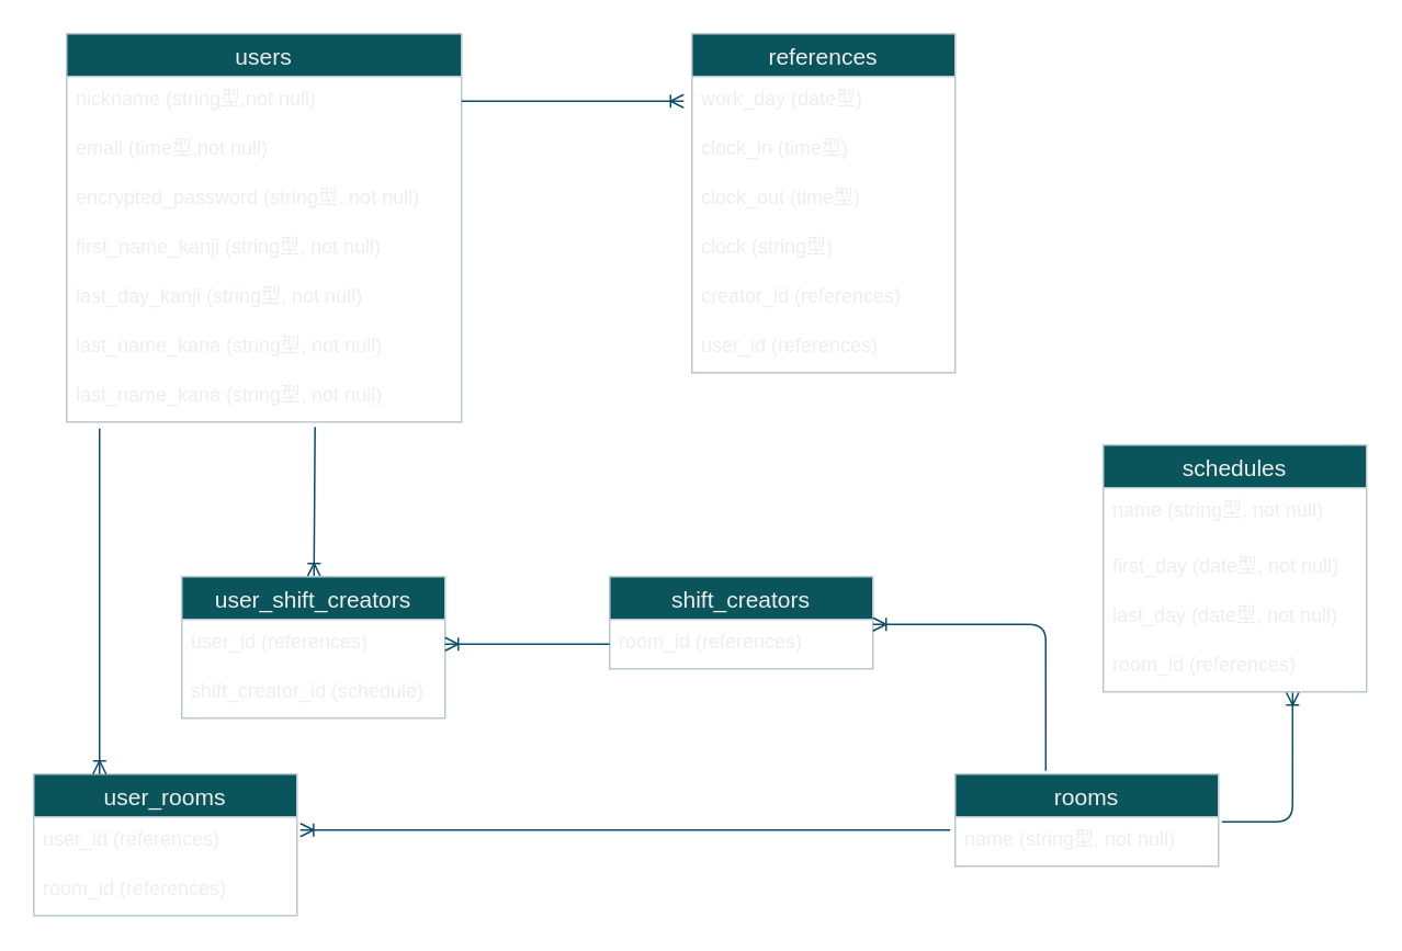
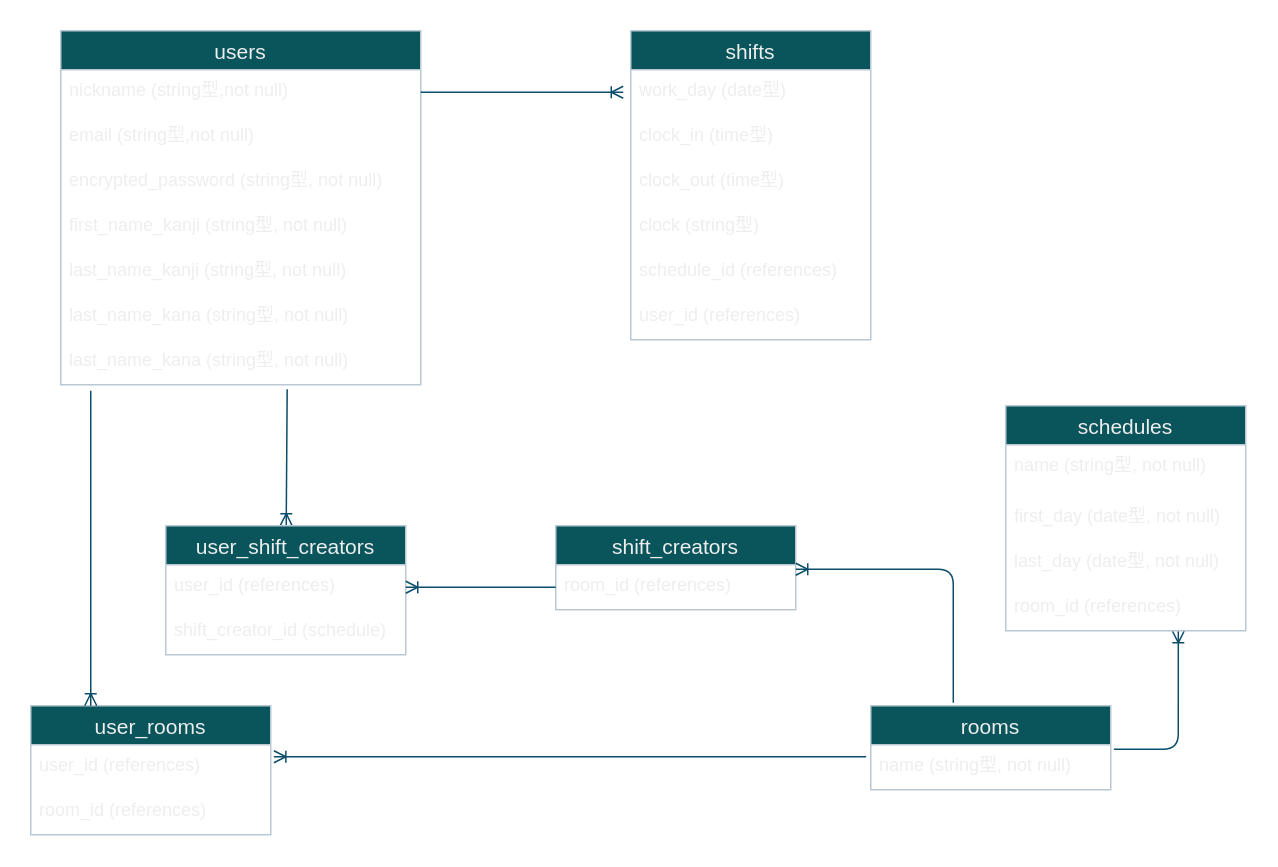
  <mxCell id="0" />
  <mxCell id="1" parent="0" />
  <mxCell id="2" value="users" style="swimlane;fontStyle=0;childLayout=stackLayout;horizontal=1;startSize=26;horizontalStack=0;resizeParent=1;resizeParentMax=0;resizeLast=0;collapsible=1;marginBottom=0;align=center;fontSize=14;fillColor=#09555B;strokeColor=#BAC8D3;fontColor=#EEEEEE;" parent="1" vertex="1"><mxGeometry x="40" y="20" width="240" height="236" as="geometry" /></mxCell>
  <mxCell id="3" value="nickname (string型,not null)" style="text;strokeColor=none;fillColor=none;spacingLeft=4;spacingRight=4;overflow=hidden;rotatable=0;points=[[0,0.5],[1,0.5]];portConstraint=eastwest;fontSize=12;fontColor=#EEEEEE;" parent="2" vertex="1"><mxGeometry y="26" width="240" height="30" as="geometry" /></mxCell>
- <mxCell id="4" value="email (time型,not null)" style="text;strokeColor=none;fillColor=none;spacingLeft=4;spacingRight=4;overflow=hidden;rotatable=0;points=[[0,0.5],[1,0.5]];portConstraint=eastwest;fontSize=12;fontColor=#EEEEEE;" parent="2" vertex="1"><mxGeometry y="56" width="240" height="30" as="geometry" /></mxCell>
+ <mxCell id="4" value="email (string型,not null)" style="text;strokeColor=none;fillColor=none;spacingLeft=4;spacingRight=4;overflow=hidden;rotatable=0;points=[[0,0.5],[1,0.5]];portConstraint=eastwest;fontSize=12;fontColor=#EEEEEE;" parent="2" vertex="1"><mxGeometry y="56" width="240" height="30" as="geometry" /></mxCell>
  <mxCell id="5" value="encrypted_password (string型, not null)" style="text;strokeColor=none;fillColor=none;spacingLeft=4;spacingRight=4;overflow=hidden;rotatable=0;points=[[0,0.5],[1,0.5]];portConstraint=eastwest;fontSize=12;fontColor=#EEEEEE;" parent="2" vertex="1"><mxGeometry y="86" width="240" height="30" as="geometry" /></mxCell>
  <mxCell id="6" value="first_name_kanji (string型, not null)" style="text;strokeColor=none;fillColor=none;spacingLeft=4;spacingRight=4;overflow=hidden;rotatable=0;points=[[0,0.5],[1,0.5]];portConstraint=eastwest;fontSize=12;fontColor=#EEEEEE;" parent="2" vertex="1"><mxGeometry y="116" width="240" height="30" as="geometry" /></mxCell>
- <mxCell id="7" value="last_day_kanji (string型, not null)" style="text;strokeColor=none;fillColor=none;spacingLeft=4;spacingRight=4;overflow=hidden;rotatable=0;points=[[0,0.5],[1,0.5]];portConstraint=eastwest;fontSize=12;fontColor=#EEEEEE;" parent="2" vertex="1"><mxGeometry y="146" width="240" height="30" as="geometry" /></mxCell>
+ <mxCell id="7" value="last_name_kanji (string型, not null)" style="text;strokeColor=none;fillColor=none;spacingLeft=4;spacingRight=4;overflow=hidden;rotatable=0;points=[[0,0.5],[1,0.5]];portConstraint=eastwest;fontSize=12;fontColor=#EEEEEE;" parent="2" vertex="1"><mxGeometry y="146" width="240" height="30" as="geometry" /></mxCell>
  <mxCell id="8" value="last_name_kana (string型, not null)" style="text;strokeColor=none;fillColor=none;spacingLeft=4;spacingRight=4;overflow=hidden;rotatable=0;points=[[0,0.5],[1,0.5]];portConstraint=eastwest;fontSize=12;fontColor=#EEEEEE;" parent="2" vertex="1"><mxGeometry y="176" width="240" height="30" as="geometry" /></mxCell>
  <mxCell id="9" value="last_name_kana (string型, not null)" style="text;strokeColor=none;fillColor=none;spacingLeft=4;spacingRight=4;overflow=hidden;rotatable=0;points=[[0,0.5],[1,0.5]];portConstraint=eastwest;fontSize=12;fontColor=#EEEEEE;" parent="2" vertex="1"><mxGeometry y="206" width="240" height="30" as="geometry" /></mxCell>
  <mxCell id="10" value="rooms" style="swimlane;fontStyle=0;childLayout=stackLayout;horizontal=1;startSize=26;horizontalStack=0;resizeParent=1;resizeParentMax=0;resizeLast=0;collapsible=1;marginBottom=0;align=center;fontSize=14;fillColor=#09555B;strokeColor=#BAC8D3;fontColor=#EEEEEE;" parent="1" vertex="1"><mxGeometry x="580" y="470" width="160" height="56" as="geometry" /></mxCell>
  <mxCell id="11" value="name (string型, not null)" style="text;strokeColor=none;fillColor=none;spacingLeft=4;spacingRight=4;overflow=hidden;rotatable=0;points=[[0,0.5],[1,0.5]];portConstraint=eastwest;fontSize=12;fontColor=#EEEEEE;" parent="10" vertex="1"><mxGeometry y="26" width="160" height="30" as="geometry" /></mxCell>
  <mxCell id="12" value="user_rooms" style="swimlane;fontStyle=0;childLayout=stackLayout;horizontal=1;startSize=26;horizontalStack=0;resizeParent=1;resizeParentMax=0;resizeLast=0;collapsible=1;marginBottom=0;align=center;fontSize=14;fillColor=#09555B;strokeColor=#BAC8D3;fontColor=#EEEEEE;" parent="1" vertex="1"><mxGeometry y="470" width="160" height="86" as="geometry" x="20" /></mxCell>
  <mxCell id="13" value="user_id (references)" style="text;strokeColor=none;fillColor=none;spacingLeft=4;spacingRight=4;overflow=hidden;rotatable=0;points=[[0,0.5],[1,0.5]];portConstraint=eastwest;fontSize=12;fontColor=#EEEEEE;" parent="12" vertex="1"><mxGeometry y="26" width="160" height="30" as="geometry" /></mxCell>
  <mxCell id="14" value="room_id (references)" style="text;strokeColor=none;fillColor=none;spacingLeft=4;spacingRight=4;overflow=hidden;rotatable=0;points=[[0,0.5],[1,0.5]];portConstraint=eastwest;fontSize=12;fontColor=#EEEEEE;" parent="12" vertex="1"><mxGeometry y="56" width="160" height="30" as="geometry" /></mxCell>
  <mxCell id="15" value="" style="fontSize=12;html=1;endArrow=ERoneToMany;entryX=1.013;entryY=0.267;entryDx=0;entryDy=0;entryPerimeter=0;exitX=-0.019;exitY=0.267;exitDx=0;exitDy=0;exitPerimeter=0;strokeColor=#0B4D6A;" parent="1" source="11" target="13" edge="1"><mxGeometry width="100" height="100" relative="1" as="geometry"><mxPoint x="340" y="300" as="sourcePoint" /><mxPoint x="300" y="410" as="targetPoint" /></mxGeometry></mxCell>
  <mxCell id="16" value="" style="fontSize=12;html=1;endArrow=ERoneToMany;entryX=0.25;entryY=0;entryDx=0;entryDy=0;strokeColor=#0B4D6A;" parent="1" target="12" edge="1"><mxGeometry width="100" height="100" relative="1" as="geometry"><mxPoint x="60" y="260" as="sourcePoint" /><mxPoint x="200" y="260" as="targetPoint" /></mxGeometry></mxCell>
- <mxCell id="17" value="references" style="swimlane;fontStyle=0;childLayout=stackLayout;horizontal=1;startSize=26;horizontalStack=0;resizeParent=1;resizeParentMax=0;resizeLast=0;collapsible=1;marginBottom=0;align=center;fontSize=14;fillColor=#09555B;strokeColor=#BAC8D3;fontColor=#EEEEEE;" parent="1" vertex="1"><mxGeometry x="420" y="20" width="160" height="206" as="geometry" /></mxCell>
+ <mxCell id="17" value="shifts" style="swimlane;fontStyle=0;childLayout=stackLayout;horizontal=1;startSize=26;horizontalStack=0;resizeParent=1;resizeParentMax=0;resizeLast=0;collapsible=1;marginBottom=0;align=center;fontSize=14;fillColor=#09555B;strokeColor=#BAC8D3;fontColor=#EEEEEE;" parent="1" vertex="1"><mxGeometry x="420" y="20" width="160" height="206" as="geometry" /></mxCell>
  <mxCell id="18" value="work_day (date型)" style="text;strokeColor=none;fillColor=none;spacingLeft=4;spacingRight=4;overflow=hidden;rotatable=0;points=[[0,0.5],[1,0.5]];portConstraint=eastwest;fontSize=12;fontColor=#EEEEEE;" parent="17" vertex="1"><mxGeometry y="26" width="160" height="30" as="geometry" /></mxCell>
  <mxCell id="19" value="clock_in (time型)" style="text;strokeColor=none;fillColor=none;spacingLeft=4;spacingRight=4;overflow=hidden;rotatable=0;points=[[0,0.5],[1,0.5]];portConstraint=eastwest;fontSize=12;fontColor=#EEEEEE;" parent="17" vertex="1"><mxGeometry y="56" width="160" height="30" as="geometry" /></mxCell>
  <mxCell id="20" value="clock_out (time型)" style="text;strokeColor=none;fillColor=none;spacingLeft=4;spacingRight=4;overflow=hidden;rotatable=0;points=[[0,0.5],[1,0.5]];portConstraint=eastwest;fontSize=12;fontColor=#EEEEEE;" parent="17" vertex="1"><mxGeometry y="86" width="160" height="30" as="geometry" /></mxCell>
  <mxCell id="21" value="clock (string型)" style="text;strokeColor=none;fillColor=none;spacingLeft=4;spacingRight=4;overflow=hidden;rotatable=0;points=[[0,0.5],[1,0.5]];portConstraint=eastwest;fontSize=12;fontColor=#EEEEEE;" parent="17" vertex="1"><mxGeometry y="116" width="160" height="30" as="geometry" /></mxCell>
- <mxCell id="22" value="creator_id (references)" style="text;strokeColor=none;fillColor=none;spacingLeft=4;spacingRight=4;overflow=hidden;rotatable=0;points=[[0,0.5],[1,0.5]];portConstraint=eastwest;fontSize=12;fontColor=#EEEEEE;" parent="17" vertex="1"><mxGeometry y="146" width="160" height="30" as="geometry" /></mxCell>
+ <mxCell id="22" value="schedule_id (references)" style="text;strokeColor=none;fillColor=none;spacingLeft=4;spacingRight=4;overflow=hidden;rotatable=0;points=[[0,0.5],[1,0.5]];portConstraint=eastwest;fontSize=12;fontColor=#EEEEEE;" parent="17" vertex="1"><mxGeometry y="146" width="160" height="30" as="geometry" /></mxCell>
  <mxCell id="23" value="user_id (references)" style="text;strokeColor=none;fillColor=none;spacingLeft=4;spacingRight=4;overflow=hidden;rotatable=0;points=[[0,0.5],[1,0.5]];portConstraint=eastwest;fontSize=12;fontColor=#EEEEEE;" parent="17" vertex="1"><mxGeometry y="176" width="160" height="30" as="geometry" /></mxCell>
  <mxCell id="24" value="" style="edgeStyle=entityRelationEdgeStyle;fontSize=12;html=1;endArrow=ERoneToMany;exitX=1;exitY=0.5;exitDx=0;exitDy=0;strokeColor=#0B4D6A;" parent="1" source="3" edge="1"><mxGeometry width="100" height="100" relative="1" as="geometry"><mxPoint x="380" y="210" as="sourcePoint" /><mxPoint x="415" y="61" as="targetPoint" /></mxGeometry></mxCell>
  <mxCell id="25" value="" style="fontSize=12;html=1;endArrow=ERoneToMany;exitX=1.013;exitY=0.1;exitDx=0;exitDy=0;exitPerimeter=0;entryX=0.719;entryY=1;entryDx=0;entryDy=0;entryPerimeter=0;edgeStyle=orthogonalEdgeStyle;strokeColor=#0B4D6A;" parent="1" source="11" target="30" edge="1"><mxGeometry width="100" height="100" relative="1" as="geometry"><mxPoint x="580" y="210" as="sourcePoint" /><mxPoint x="789" y="430" as="targetPoint" /></mxGeometry></mxCell>
  <mxCell id="26" value="schedules" style="swimlane;fontStyle=0;childLayout=stackLayout;horizontal=1;startSize=26;horizontalStack=0;resizeParent=1;resizeParentMax=0;resizeLast=0;collapsible=1;marginBottom=0;align=center;fontSize=14;fillColor=#09555B;strokeColor=#BAC8D3;fontColor=#EEEEEE;" parent="1" vertex="1"><mxGeometry x="670" y="270" width="160" height="150" as="geometry" /></mxCell>
  <mxCell id="27" value="name (string型, not null)" style="text;strokeColor=none;fillColor=none;spacingLeft=4;spacingRight=4;overflow=hidden;rotatable=0;points=[[0,0.5],[1,0.5]];portConstraint=eastwest;fontSize=12;fontColor=#EEEEEE;" parent="26" vertex="1"><mxGeometry y="26" width="160" height="34" as="geometry" /></mxCell>
  <mxCell id="28" value="first_day (date型, not null) " style="text;strokeColor=none;fillColor=none;spacingLeft=4;spacingRight=4;overflow=hidden;rotatable=0;points=[[0,0.5],[1,0.5]];portConstraint=eastwest;fontSize=12;fontColor=#EEEEEE;" parent="26" vertex="1"><mxGeometry y="60" width="160" height="30" as="geometry" /></mxCell>
  <mxCell id="29" value="last_day (date型, not null)" style="text;strokeColor=none;fillColor=none;spacingLeft=4;spacingRight=4;overflow=hidden;rotatable=0;points=[[0,0.5],[1,0.5]];portConstraint=eastwest;fontSize=12;fontColor=#EEEEEE;" parent="26" vertex="1"><mxGeometry y="90" width="160" height="30" as="geometry" /></mxCell>
  <mxCell id="30" value="room_id (references)" style="text;strokeColor=none;fillColor=none;spacingLeft=4;spacingRight=4;overflow=hidden;rotatable=0;points=[[0,0.5],[1,0.5]];portConstraint=eastwest;fontSize=12;fontColor=#EEEEEE;" parent="26" vertex="1"><mxGeometry y="120" width="160" height="30" as="geometry" /></mxCell>
  <mxCell id="31" value="shift_creators" style="swimlane;fontStyle=0;childLayout=stackLayout;horizontal=1;startSize=26;horizontalStack=0;resizeParent=1;resizeParentMax=0;resizeLast=0;collapsible=1;marginBottom=0;align=center;fontSize=14;fillColor=#09555B;strokeColor=#BAC8D3;fontColor=#EEEEEE;" parent="1" vertex="1"><mxGeometry x="370" y="350" width="160" height="56" as="geometry" /></mxCell>
  <mxCell id="32" value="room_id (references)" style="text;strokeColor=none;fillColor=none;spacingLeft=4;spacingRight=4;overflow=hidden;rotatable=0;points=[[0,0.5],[1,0.5]];portConstraint=eastwest;fontSize=12;fontColor=#EEEEEE;" parent="31" vertex="1"><mxGeometry y="26" width="160" height="30" as="geometry" /></mxCell>
  <mxCell id="33" value="" style="fontSize=12;html=1;endArrow=ERoneToMany;exitX=0.629;exitY=1.1;exitDx=0;exitDy=0;exitPerimeter=0;strokeColor=#0B4D6A;" parent="1" source="9" target="35" edge="1"><mxGeometry width="100" height="100" relative="1" as="geometry"><mxPoint x="191" y="260" as="sourcePoint" /><mxPoint x="180" y="240" as="targetPoint" /></mxGeometry></mxCell>
  <mxCell id="34" value="" style="edgeStyle=orthogonalEdgeStyle;fontSize=12;html=1;endArrow=ERoneToMany;exitX=0.344;exitY=-0.036;exitDx=0;exitDy=0;exitPerimeter=0;entryX=1;entryY=0.1;entryDx=0;entryDy=0;entryPerimeter=0;strokeColor=#0B4D6A;" parent="1" source="10" target="32" edge="1"><mxGeometry width="100" height="100" relative="1" as="geometry"><mxPoint x="460" y="320" as="sourcePoint" /><mxPoint x="593.04" y="369.01" as="targetPoint" /></mxGeometry></mxCell>
  <mxCell id="35" value="user_shift_creators" style="swimlane;fontStyle=0;childLayout=stackLayout;horizontal=1;startSize=26;horizontalStack=0;resizeParent=1;resizeParentMax=0;resizeLast=0;collapsible=1;marginBottom=0;align=center;fontSize=14;fillColor=#09555B;strokeColor=#BAC8D3;fontColor=#EEEEEE;" parent="1" vertex="1"><mxGeometry x="110" y="350" width="160" height="86" as="geometry" /></mxCell>
  <mxCell id="36" value="user_id (references)" style="text;strokeColor=none;fillColor=none;spacingLeft=4;spacingRight=4;overflow=hidden;rotatable=0;points=[[0,0.5],[1,0.5]];portConstraint=eastwest;fontSize=12;fontColor=#EEEEEE;" parent="35" vertex="1"><mxGeometry y="26" width="160" height="30" as="geometry" /></mxCell>
  <mxCell id="37" value="shift_creator_id (schedule)" style="text;strokeColor=none;fillColor=none;spacingLeft=4;spacingRight=4;overflow=hidden;rotatable=0;points=[[0,0.5],[1,0.5]];portConstraint=eastwest;fontSize=12;fontColor=#EEEEEE;" parent="35" vertex="1"><mxGeometry y="56" width="160" height="30" as="geometry" /></mxCell>
  <mxCell id="38" value="" style="fontSize=12;html=1;endArrow=ERoneToMany;exitX=0;exitY=0.5;exitDx=0;exitDy=0;entryX=1;entryY=0.5;entryDx=0;entryDy=0;strokeColor=#0B4D6A;" parent="1" source="32" target="36" edge="1"><mxGeometry width="100" height="100" relative="1" as="geometry"><mxPoint x="310" y="340" as="sourcePoint" /><mxPoint x="260.96" y="352.01" as="targetPoint" /></mxGeometry></mxCell>
